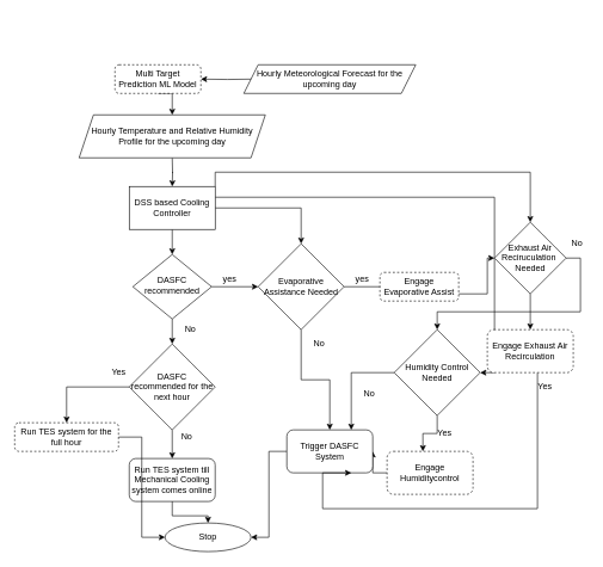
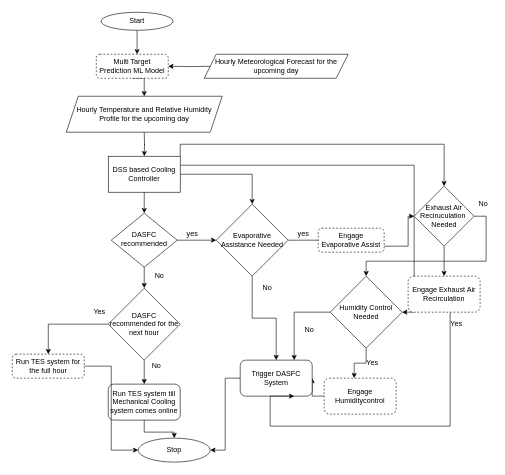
  <mxCell id="0" />
  <mxCell id="1" parent="0" />
  <mxCell id="2" style="edgeStyle=orthogonalEdgeStyle;rounded=0;orthogonalLoop=1;jettySize=auto;html=1;exitX=0.5;exitY=1;exitDx=0;exitDy=0;entryX=0.5;entryY=0;entryDx=0;entryDy=0;" parent="1" source="3" edge="1"><mxGeometry relative="1" as="geometry"><mxPoint x="240" y="160" as="targetPoint" /></mxGeometry></mxCell>
  <mxCell id="3" value="Multi Target Prediction ML Model" style="rounded=1;whiteSpace=wrap;html=1;fontSize=12;glass=0;strokeWidth=1;shadow=0;dashed=1;" parent="1" vertex="1"><mxGeometry x="160" y="90" width="120" height="40" as="geometry" /></mxCell>
  <mxCell id="4" style="edgeStyle=orthogonalEdgeStyle;rounded=0;orthogonalLoop=1;jettySize=auto;html=1;exitX=1;exitY=0.5;exitDx=0;exitDy=0;entryX=0;entryY=0.5;entryDx=0;entryDy=0;" parent="1" source="6" target="20" edge="1"><mxGeometry relative="1" as="geometry" /></mxCell>
  <mxCell id="5" style="edgeStyle=orthogonalEdgeStyle;rounded=0;orthogonalLoop=1;jettySize=auto;html=1;exitX=0.5;exitY=1;exitDx=0;exitDy=0;entryX=0.5;entryY=0;entryDx=0;entryDy=0;" parent="1" source="6" target="23" edge="1"><mxGeometry relative="1" as="geometry"><mxPoint x="240" y="490" as="targetPoint" /></mxGeometry></mxCell>
  <mxCell id="6" value="DASFC recommended" style="rhombus;whiteSpace=wrap;html=1;shadow=0;fontFamily=Helvetica;fontSize=12;align=center;strokeWidth=1;spacing=6;spacingTop=-4;" parent="1" vertex="1"><mxGeometry x="185" y="355" width="110" height="90" as="geometry" /></mxCell>
  <mxCell id="7" style="edgeStyle=orthogonalEdgeStyle;rounded=0;orthogonalLoop=1;jettySize=auto;html=1;exitX=0;exitY=0.5;exitDx=0;exitDy=0;entryX=1;entryY=0.5;entryDx=0;entryDy=0;" parent="1" target="3" edge="1"><mxGeometry relative="1" as="geometry"><mxPoint x="354" y="110" as="sourcePoint" /></mxGeometry></mxCell>
  <mxCell id="8" style="edgeStyle=orthogonalEdgeStyle;rounded=0;orthogonalLoop=1;jettySize=auto;html=1;exitX=0.5;exitY=1;exitDx=0;exitDy=0;entryX=0.5;entryY=0;entryDx=0;entryDy=0;" parent="1" edge="1"><mxGeometry relative="1" as="geometry"><mxPoint x="240" y="220" as="sourcePoint" /><mxPoint x="240" y="260" as="targetPoint" /></mxGeometry></mxCell>
  <mxCell id="9" value="&lt;span&gt;Hourly Meteorological Forecast for the upcoming day&lt;/span&gt;" style="shape=parallelogram;perimeter=parallelogramPerimeter;whiteSpace=wrap;html=1;fixedSize=1;" parent="1" vertex="1"><mxGeometry x="340" y="90" width="240" height="40" as="geometry" /></mxCell>
  <mxCell id="10" value="&lt;span&gt;Hourly Temperature and Relative Humidity Profile for the upcoming day&lt;/span&gt;" style="shape=parallelogram;perimeter=parallelogramPerimeter;whiteSpace=wrap;html=1;fixedSize=1;" parent="1" vertex="1"><mxGeometry x="110" y="160" width="260" height="60" as="geometry" /></mxCell>
+ <mxCell id="11" style="edgeStyle=orthogonalEdgeStyle;rounded=0;orthogonalLoop=1;jettySize=auto;html=1;entryX=0.567;entryY=0;entryDx=0;entryDy=0;entryPerimeter=0;" parent="1" source="12" target="3" edge="1"><mxGeometry relative="1" as="geometry" /></mxCell>
+ <mxCell id="12" value="Start" style="ellipse;whiteSpace=wrap;html=1;" parent="1" vertex="1"><mxGeometry x="168" y="20" width="120" height="30" as="geometry" /></mxCell>
  <mxCell id="13" style="edgeStyle=orthogonalEdgeStyle;rounded=0;orthogonalLoop=1;jettySize=auto;html=1;exitX=0.5;exitY=1;exitDx=0;exitDy=0;entryX=0.5;entryY=0;entryDx=0;entryDy=0;" parent="1" source="17" target="6" edge="1"><mxGeometry relative="1" as="geometry" /></mxCell>
  <mxCell id="14" style="edgeStyle=orthogonalEdgeStyle;rounded=0;orthogonalLoop=1;jettySize=auto;html=1;exitX=1;exitY=0.5;exitDx=0;exitDy=0;entryX=0.5;entryY=0;entryDx=0;entryDy=0;" parent="1" source="17" target="20" edge="1"><mxGeometry relative="1" as="geometry" /></mxCell>
  <mxCell id="15" style="edgeStyle=orthogonalEdgeStyle;rounded=0;orthogonalLoop=1;jettySize=auto;html=1;exitX=1;exitY=0.25;exitDx=0;exitDy=0;entryX=1;entryY=0.5;entryDx=0;entryDy=0;" parent="1" source="17" target="34" edge="1"><mxGeometry relative="1" as="geometry" /></mxCell>
  <mxCell id="16" style="edgeStyle=orthogonalEdgeStyle;rounded=0;orthogonalLoop=1;jettySize=auto;html=1;exitX=1;exitY=0;exitDx=0;exitDy=0;entryX=0.5;entryY=0;entryDx=0;entryDy=0;" edge="1" parent="1" source="17" target="48"><mxGeometry relative="1" as="geometry" /></mxCell>
  <mxCell id="17" value="DSS based Cooling Controller" style="rounded=0;whiteSpace=wrap;html=1;" parent="1" vertex="1"><mxGeometry x="180" y="260" width="120" height="60" as="geometry" /></mxCell>
  <mxCell id="18" style="edgeStyle=orthogonalEdgeStyle;rounded=0;orthogonalLoop=1;jettySize=auto;html=1;exitX=1;exitY=0.5;exitDx=0;exitDy=0;entryX=0;entryY=0.5;entryDx=0;entryDy=0;" parent="1" source="20" edge="1"><mxGeometry relative="1" as="geometry"><mxPoint x="580" y="400" as="targetPoint" /></mxGeometry></mxCell>
  <mxCell id="19" style="edgeStyle=orthogonalEdgeStyle;rounded=0;orthogonalLoop=1;jettySize=auto;html=1;exitX=0.5;exitY=1;exitDx=0;exitDy=0;" parent="1" source="20" target="31" edge="1"><mxGeometry relative="1" as="geometry" /></mxCell>
  <mxCell id="20" value="Evaporative Assistance Needed" style="rhombus;whiteSpace=wrap;html=1;" parent="1" vertex="1"><mxGeometry x="360" y="340" width="120" height="120" as="geometry" /></mxCell>
  <mxCell id="21" style="edgeStyle=orthogonalEdgeStyle;rounded=0;orthogonalLoop=1;jettySize=auto;html=1;exitX=0.5;exitY=1;exitDx=0;exitDy=0;" parent="1" source="23" target="25" edge="1"><mxGeometry relative="1" as="geometry" /></mxCell>
  <mxCell id="22" style="edgeStyle=orthogonalEdgeStyle;rounded=0;orthogonalLoop=1;jettySize=auto;html=1;entryX=0.5;entryY=0;entryDx=0;entryDy=0;" parent="1" source="23" target="38" edge="1"><mxGeometry relative="1" as="geometry" /></mxCell>
  <mxCell id="23" value="DASFC recommended for the next hour" style="rhombus;whiteSpace=wrap;html=1;" parent="1" vertex="1"><mxGeometry x="180" y="480" width="120" height="120" as="geometry" /></mxCell>
  <mxCell id="24" style="edgeStyle=orthogonalEdgeStyle;rounded=0;orthogonalLoop=1;jettySize=auto;html=1;" parent="1" source="25" target="39" edge="1"><mxGeometry relative="1" as="geometry"><mxPoint x="240" y="840" as="targetPoint" /></mxGeometry></mxCell>
  <mxCell id="25" value="Run TES system till Mechanical Cooling system comes online" style="rounded=1;whiteSpace=wrap;html=1;" parent="1" vertex="1"><mxGeometry x="180" y="640" width="120" height="60" as="geometry" /></mxCell>
  <mxCell id="26" style="edgeStyle=orthogonalEdgeStyle;rounded=0;orthogonalLoop=1;jettySize=auto;html=1;entryX=0;entryY=0.5;entryDx=0;entryDy=0;" edge="1" parent="1" source="27" target="48"><mxGeometry relative="1" as="geometry"><Array as="points"><mxPoint x="680" y="410" /><mxPoint x="680" y="360" /></Array></mxGeometry></mxCell>
  <mxCell id="27" value="Engage Evaporative Assist" style="rounded=1;whiteSpace=wrap;html=1;dashed=1;" parent="1" vertex="1"><mxGeometry x="530" y="380" width="110" height="40" as="geometry" /></mxCell>
  <mxCell id="28" style="edgeStyle=orthogonalEdgeStyle;rounded=0;orthogonalLoop=1;jettySize=auto;html=1;entryX=1;entryY=0.5;entryDx=0;entryDy=0;" parent="1" source="29" target="31" edge="1"><mxGeometry relative="1" as="geometry" /></mxCell>
  <mxCell id="29" value="Engage Humiditycontrol" style="rounded=1;whiteSpace=wrap;html=1;dashed=1;" parent="1" vertex="1"><mxGeometry x="540" y="630" width="120" height="60" as="geometry" /></mxCell>
  <mxCell id="30" style="edgeStyle=orthogonalEdgeStyle;rounded=0;orthogonalLoop=1;jettySize=auto;html=1;entryX=1;entryY=0.5;entryDx=0;entryDy=0;" parent="1" source="31" target="39" edge="1"><mxGeometry relative="1" as="geometry" /></mxCell>
  <mxCell id="31" value="Trigger DASFC System" style="rounded=1;whiteSpace=wrap;html=1;" parent="1" vertex="1"><mxGeometry x="400" y="600" width="120" height="60" as="geometry" /></mxCell>
  <mxCell id="32" style="edgeStyle=orthogonalEdgeStyle;rounded=0;orthogonalLoop=1;jettySize=auto;html=1;entryX=0.417;entryY=0;entryDx=0;entryDy=0;entryPerimeter=0;" parent="1" source="34" target="29" edge="1"><mxGeometry relative="1" as="geometry" /></mxCell>
  <mxCell id="33" style="edgeStyle=orthogonalEdgeStyle;rounded=0;orthogonalLoop=1;jettySize=auto;html=1;exitX=0;exitY=0.5;exitDx=0;exitDy=0;entryX=0.75;entryY=0;entryDx=0;entryDy=0;" parent="1" source="34" target="31" edge="1"><mxGeometry relative="1" as="geometry" /></mxCell>
  <mxCell id="34" value="Humidity Control Needed" style="rhombus;whiteSpace=wrap;html=1;" parent="1" vertex="1"><mxGeometry x="550" y="460" width="120" height="120" as="geometry" /></mxCell>
  <mxCell id="35" value="yes" style="text;html=1;align=center;verticalAlign=middle;resizable=0;points=[];autosize=1;" parent="1" vertex="1"><mxGeometry x="305" y="380" width="30" height="20" as="geometry" /></mxCell>
  <mxCell id="36" value="No" style="text;html=1;align=center;verticalAlign=middle;resizable=0;points=[];autosize=1;" parent="1" vertex="1"><mxGeometry x="250" y="450" width="30" height="20" as="geometry" /></mxCell>
  <mxCell id="37" style="edgeStyle=orthogonalEdgeStyle;rounded=0;orthogonalLoop=1;jettySize=auto;html=1;entryX=0;entryY=0.5;entryDx=0;entryDy=0;" parent="1" source="38" target="39" edge="1"><mxGeometry relative="1" as="geometry" /></mxCell>
- <mxCell id="38" value="Run TES system for the full hour" style="rounded=1;whiteSpace=wrap;html=1;fontSize=12;glass=0;strokeWidth=1;shadow=0;dashed=1;" parent="1" vertex="1"><mxGeometry x="20" y="590" width="145" height="40" as="geometry" /></mxCell>
+ <mxCell id="38" value="Run TES system for the full hour" style="rounded=1;whiteSpace=wrap;html=1;fontSize=12;glass=0;strokeWidth=1;shadow=0;dashed=1;" parent="1" vertex="1"><mxGeometry x="20" y="590" width="120" height="40" as="geometry" /></mxCell>
  <mxCell id="39" value="Stop" style="ellipse;whiteSpace=wrap;html=1;" parent="1" vertex="1"><mxGeometry x="230" y="730" width="120" height="40" as="geometry" /></mxCell>
  <mxCell id="40" value="yes" style="text;html=1;align=center;verticalAlign=middle;resizable=0;points=[];autosize=1;" parent="1" vertex="1"><mxGeometry x="490" y="380" width="30" height="20" as="geometry" /></mxCell>
  <mxCell id="41" value="No" style="text;html=1;align=center;verticalAlign=middle;resizable=0;points=[];autosize=1;" parent="1" vertex="1"><mxGeometry x="430" y="470" width="30" height="20" as="geometry" /></mxCell>
  <mxCell id="42" value="Yes" style="text;html=1;align=center;verticalAlign=middle;resizable=0;points=[];autosize=1;" parent="1" vertex="1"><mxGeometry x="145" y="510" width="40" height="20" as="geometry" /></mxCell>
  <mxCell id="43" value="No" style="text;html=1;align=center;verticalAlign=middle;resizable=0;points=[];autosize=1;" parent="1" vertex="1"><mxGeometry x="245" y="600" width="30" height="20" as="geometry" /></mxCell>
  <mxCell id="44" value="No" style="text;html=1;align=center;verticalAlign=middle;resizable=0;points=[];autosize=1;" parent="1" vertex="1"><mxGeometry x="500" y="540" width="30" height="20" as="geometry" /></mxCell>
  <mxCell id="45" value="Yes" style="text;html=1;align=center;verticalAlign=middle;resizable=0;points=[];autosize=1;" parent="1" vertex="1"><mxGeometry x="600" y="595" width="40" height="20" as="geometry" /></mxCell>
  <mxCell id="46" style="edgeStyle=orthogonalEdgeStyle;rounded=0;orthogonalLoop=1;jettySize=auto;html=1;" edge="1" parent="1" source="48" target="50"><mxGeometry relative="1" as="geometry" /></mxCell>
  <mxCell id="47" style="edgeStyle=orthogonalEdgeStyle;rounded=0;orthogonalLoop=1;jettySize=auto;html=1;exitX=1;exitY=0.5;exitDx=0;exitDy=0;" edge="1" parent="1" source="48" target="34"><mxGeometry relative="1" as="geometry" /></mxCell>
  <mxCell id="48" value="Exhaust Air Reciruculation&amp;nbsp; Needed" style="rhombus;whiteSpace=wrap;html=1;" vertex="1" parent="1"><mxGeometry x="690" y="310" width="100" height="100" as="geometry" /></mxCell>
  <mxCell id="49" style="edgeStyle=orthogonalEdgeStyle;rounded=0;orthogonalLoop=1;jettySize=auto;html=1;entryX=0.75;entryY=1;entryDx=0;entryDy=0;" edge="1" parent="1" source="50" target="31"><mxGeometry relative="1" as="geometry"><Array as="points"><mxPoint x="750" y="710" /><mxPoint x="450" y="710" /></Array></mxGeometry></mxCell>
  <mxCell id="50" value="Engage Exhaust Air Recirculation" style="rounded=1;whiteSpace=wrap;html=1;dashed=1;" vertex="1" parent="1"><mxGeometry x="680" y="460" width="120" height="60" as="geometry" /></mxCell>
  <mxCell id="51" value="No" style="text;html=1;align=center;verticalAlign=middle;resizable=0;points=[];autosize=1;" vertex="1" parent="1"><mxGeometry x="790" y="330" width="30" height="20" as="geometry" /></mxCell>
  <mxCell id="52" value="Yes" style="text;html=1;align=center;verticalAlign=middle;resizable=0;points=[];autosize=1;" vertex="1" parent="1"><mxGeometry x="740" y="530" width="40" height="20" as="geometry" /></mxCell>
